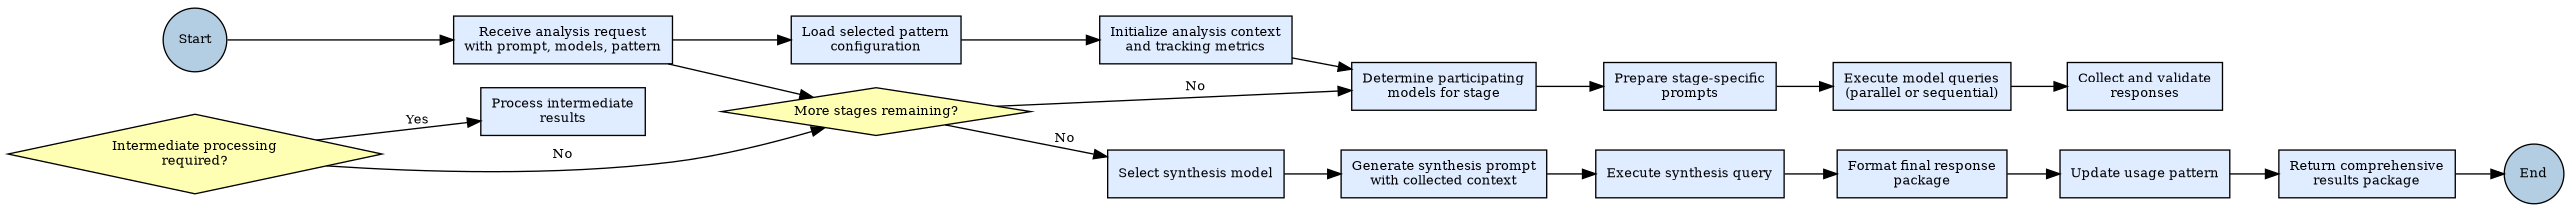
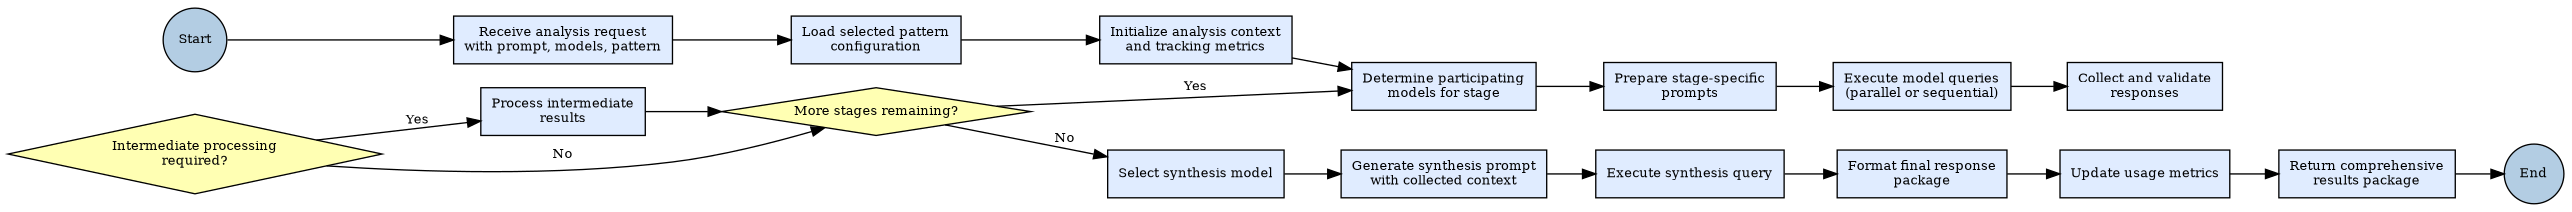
  digraph {
    rankdir=LR
    node [fillcolor="#E0ECFF" fontsize=10 shape=rectangle style=filled]
    edge [fontsize=10]
    n1 [fillcolor="#B3CDE3" label=Start shape=circle]
    n2 [label="Receive analysis request\nwith prompt, models, pattern"]
    n3 [label="Load selected pattern\nconfiguration"]
    n4 [label="Initialize analysis context\nand tracking metrics"]
    n5 [label="Determine participating\nmodels for stage"]
    n6 [label="Prepare stage-specific\nprompts"]
    n7 [label="Execute model queries\n(parallel or sequential)"]
    n8 [label="Collect and validate\nresponses"]
    n9 [fillcolor="#FFFFB3" label="Intermediate processing\nrequired?" shape=diamond]
    n10 [label="Process intermediate\nresults"]
    n11 [fillcolor="#FFFFB3" label="More stages remaining?" shape=diamond]
    n12 [label="Select synthesis model"]
    n13 [label="Generate synthesis prompt\nwith collected context"]
    n14 [label="Execute synthesis query"]
    n15 [label="Format final response\npackage"]
-   n16 [label="Update usage pattern"]
+   n16 [label="Update usage metrics"]
    n17 [label="Return comprehensive\nresults package"]
    n18 [fillcolor="#B3CDE3" label=End shape=circle]
    n1 -> n2
    n2 -> n3
    n3 -> n4
    n4 -> n5
    n5 -> n6
    n6 -> n7
    n7 -> n8
    n9 -> n10 [label=Yes]
    n9 -> n11 [label=No]
-   n2 -> n11
-   n11 -> n5 [label=No]
+   n10 -> n11
+   n11 -> n5 [label=Yes]
    n11 -> n12 [label=No]
    n12 -> n13
    n13 -> n14
    n14 -> n15
    n15 -> n16
    n16 -> n17
    n17 -> n18
  }
